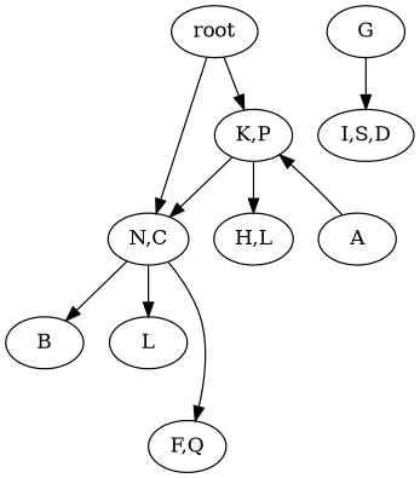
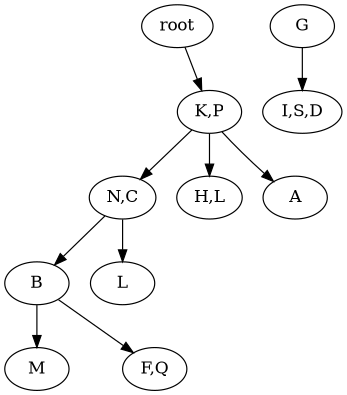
  strict digraph {
    n1 [label=root]
    n2 [label="N,C"]
    n3 [label="K,P"]
    n4 [label=B]
    n5 [label=L]
    n6 [label="H,L"]
    n7 [label=A]
    n8 [label="F,Q"]
+   n9 [label=M]
    n10 [label=G]
    n11 [label="I,S,D"]
-   n1 -> n2
    n1 -> n3
    n2 -> n4
    n2 -> n5
    n3 -> n2
    n3 -> n6
-   n7 -> n3
-   n2 -> n8
+   n3 -> n7
+   n4 -> n8
+   n4 -> n9
    n10 -> n11
  }
